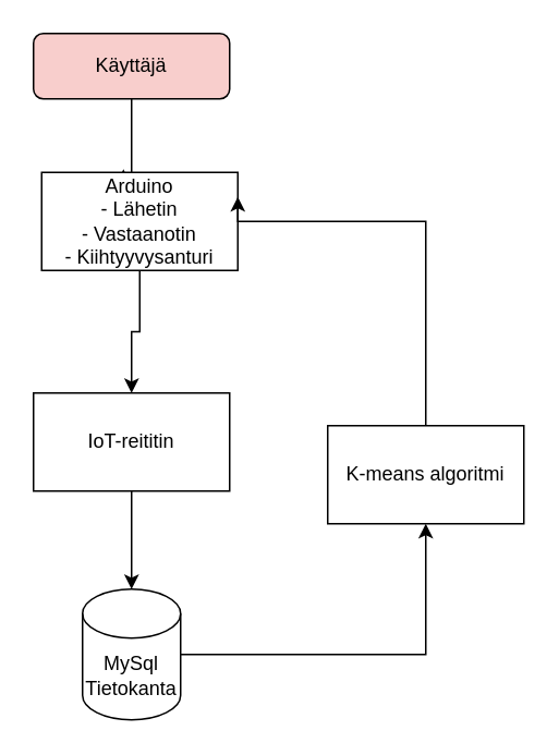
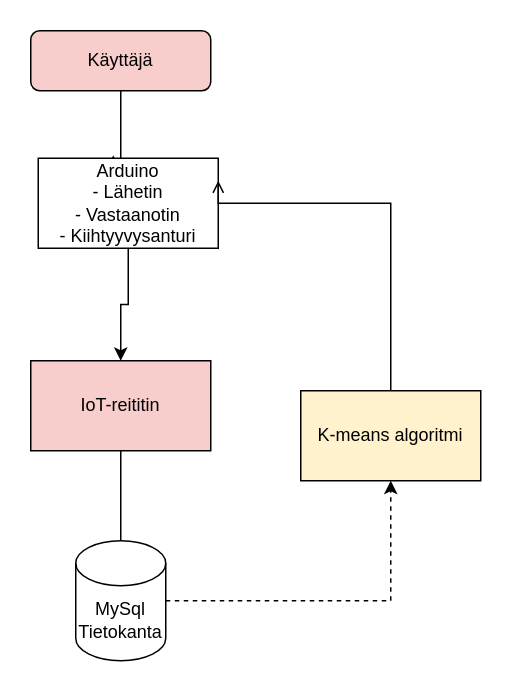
  <mxCell id="0" />
  <mxCell id="1" parent="0" />
  <mxCell id="2" value="" style="rounded=0;html=1;jettySize=auto;orthogonalLoop=1;fontSize=11;endArrow=block;endFill=0;endSize=8;strokeWidth=1;shadow=0;labelBackgroundColor=none;edgeStyle=orthogonalEdgeStyle;entryX=0.417;entryY=-0.033;entryDx=0;entryDy=0;entryPerimeter=0;" parent="1" source="3" target="7" edge="1"><mxGeometry relative="1" as="geometry"><mxPoint x="50" y="60" as="targetPoint" /><Array as="points"><mxPoint x="80" y="118" /></Array></mxGeometry></mxCell>
  <mxCell id="3" value="Käyttäjä" style="rounded=1;whiteSpace=wrap;html=1;fontSize=12;glass=0;strokeWidth=1;shadow=0;fillColor=#f8cecc;" parent="1" vertex="1"><mxGeometry x="20" y="20" width="120" height="40" as="geometry" /></mxCell>
- <mxCell id="4" style="edgeStyle=orthogonalEdgeStyle;rounded=0;orthogonalLoop=1;jettySize=auto;html=1;entryX=0.5;entryY=1;entryDx=0;entryDy=0;" edge="1" parent="1" source="5" target="11"><mxGeometry relative="1" as="geometry"><mxPoint x="260" y="400" as="targetPoint" /></mxGeometry></mxCell>
+ <mxCell id="4" style="edgeStyle=orthogonalEdgeStyle;rounded=0;orthogonalLoop=1;jettySize=auto;html=1;entryX=0.5;entryY=1;entryDx=0;entryDy=0;dashed=1;" edge="1" parent="1" source="5" target="11"><mxGeometry relative="1" as="geometry"><mxPoint x="260" y="400" as="targetPoint" /></mxGeometry></mxCell>
  <mxCell id="5" value="MySql&lt;br&gt;Tietokanta" style="shape=cylinder3;whiteSpace=wrap;html=1;boundedLbl=1;backgroundOutline=1;size=15;" vertex="1" parent="1"><mxGeometry x="50" y="360" width="60" height="80" as="geometry" /></mxCell>
  <mxCell id="6" style="edgeStyle=orthogonalEdgeStyle;rounded=0;orthogonalLoop=1;jettySize=auto;html=1;" edge="1" parent="1" source="7" target="9"><mxGeometry relative="1" as="geometry" /></mxCell>
  <mxCell id="7" value="Arduino&lt;br&gt;- Lähetin&lt;br&gt;- Vastaanotin&lt;br&gt;- Kiihtyyvysanturi" style="rounded=0;whiteSpace=wrap;html=1;" vertex="1" parent="1"><mxGeometry x="25" y="105" width="120" height="60" as="geometry" /></mxCell>
- <mxCell id="8" style="edgeStyle=orthogonalEdgeStyle;rounded=0;orthogonalLoop=1;jettySize=auto;html=1;" edge="1" parent="1" source="9" target="5"><mxGeometry relative="1" as="geometry" /></mxCell>
- <mxCell id="9" value="IoT-reititin" style="rounded=0;whiteSpace=wrap;html=1;" vertex="1" parent="1"><mxGeometry x="20" y="240" width="120" height="60" as="geometry" /></mxCell>
- <mxCell id="10" style="edgeStyle=orthogonalEdgeStyle;rounded=0;orthogonalLoop=1;jettySize=auto;html=1;entryX=1;entryY=0.25;entryDx=0;entryDy=0;" edge="1" parent="1" source="11" target="7"><mxGeometry relative="1" as="geometry"><mxPoint x="260" y="140" as="targetPoint" /><Array as="points"><mxPoint x="260" y="135" /></Array></mxGeometry></mxCell>
- <mxCell id="11" value="K-means algoritmi" style="rounded=0;whiteSpace=wrap;html=1;" vertex="1" parent="1"><mxGeometry x="200" y="260" width="120" height="60" as="geometry" /></mxCell>
+ <mxCell id="8" style="edgeStyle=orthogonalEdgeStyle;rounded=0;orthogonalLoop=1;jettySize=auto;html=1;endArrow=none;" edge="1" parent="1" source="9" target="5"><mxGeometry relative="1" as="geometry" /></mxCell>
+ <mxCell id="9" value="IoT-reititin" style="rounded=0;whiteSpace=wrap;html=1;fillColor=#f8cecc;" vertex="1" parent="1"><mxGeometry x="20" y="240" width="120" height="60" as="geometry" /></mxCell>
+ <mxCell id="10" style="edgeStyle=orthogonalEdgeStyle;rounded=0;orthogonalLoop=1;jettySize=auto;html=1;entryX=1;entryY=0.25;entryDx=0;entryDy=0;endArrow=open;" edge="1" parent="1" source="11" target="7"><mxGeometry relative="1" as="geometry"><mxPoint x="260" y="140" as="targetPoint" /><Array as="points"><mxPoint x="260" y="135" /></Array></mxGeometry></mxCell>
+ <mxCell id="11" value="K-means algoritmi" style="rounded=0;whiteSpace=wrap;html=1;fillColor=#fff2cc;" vertex="1" parent="1"><mxGeometry x="200" y="260" width="120" height="60" as="geometry" /></mxCell>
